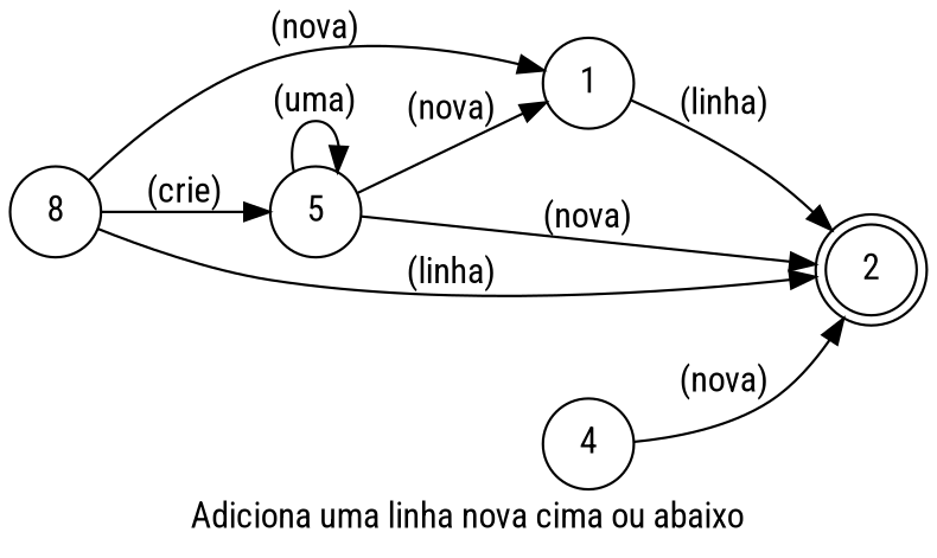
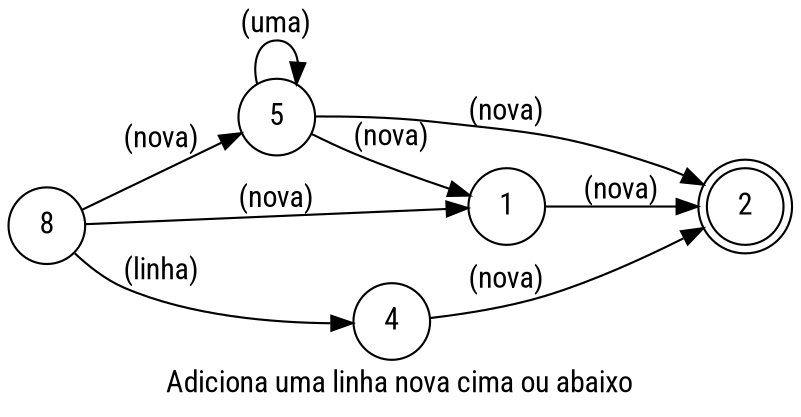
  digraph {
    desc="Cria uma linha nova abaixo ou acima da linha atual"
    fontname="Roboto Condensed"
    label="Adiciona uma linha nova cima ou abaixo"
    lang="pt-BR"
    langName="Português"
    rankdir=LR
    title="Cria uma linha nova"
    node [fontname="Roboto Condensed" shape=circle]
    edge [fontname="Roboto Condensed"]
    n1 [label=8]
    5
    1
    2 [shape=doublecircle]
    4
    subgraph sub_1 {
      n1
      5
    }
    subgraph sub_2 {
      5
      1
    }
    subgraph sub_3 {
      2
      4
    }
-   n1 -> 5 [label="(crie)"]
+   n1 -> 5 [label="(nova)"]
    n1 -> 1 [label="(nova)"]
-   n1 -> 2 [label="(linha)"]
+   n1 -> 4 [label="(linha)"]
    5 -> 5 [label="(uma)"]
    5 -> 1 [label="(nova)"]
    5 -> 2 [label="(nova)"]
-   1 -> 2 [label="(linha)"]
+   1 -> 2 [label="(nova)"]
    4 -> 2 [label="(nova)"]
  }
